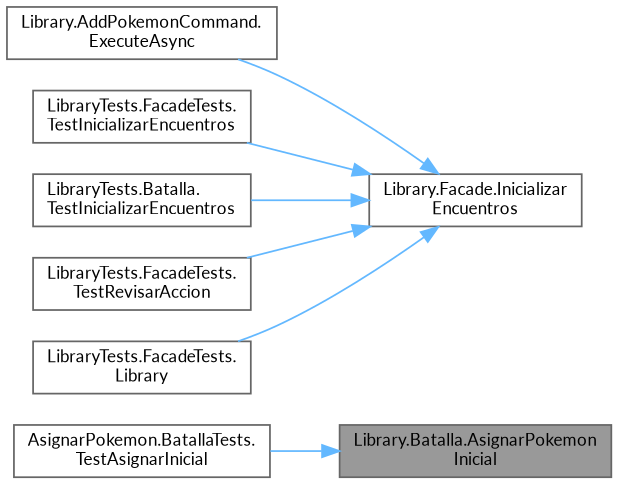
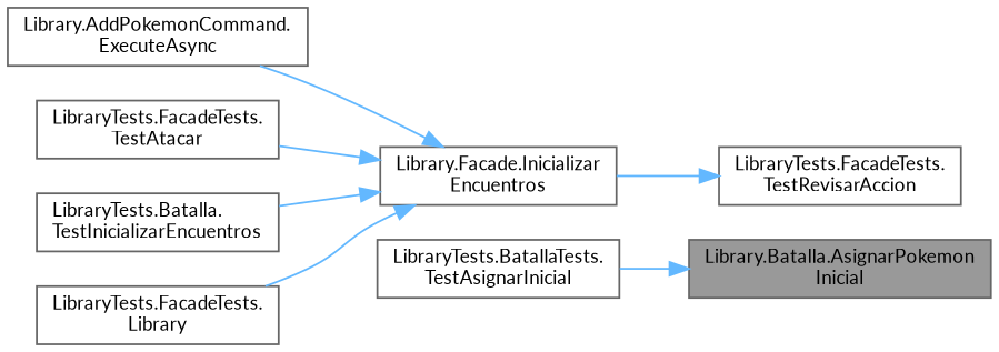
  digraph {
    fontname=Lato
    rankdir=RL
    node [color=grey40 fillcolor=white fontname=Lato fontsize=10 shape=box style=filled]
    edge [color=steelblue1 dir=back fontname=Lato fontsize=10 labelfontname=Helvetica labelfontsize=10 style=solid]
    n1 [color=gray40 fillcolor=grey60 fontcolor=black height=0.2 label="Library.Batalla.AsignarPokemon\lInicial" width=0.4]
-   n2 [height=0.2 label="AsignarPokemon.BatallaTests.\lTestAsignarInicial" width=0.4]
+   n2 [height=0.2 label="LibraryTests.BatallaTests.\lTestAsignarInicial" width=0.4]
    n3 [height=0.2 label="Library.Facade.Inicializar\lEncuentros" width=0.4]
    n4 [height=0.2 label="Library.AddPokemonCommand.\lExecuteAsync" width=0.4]
-   n5 [height=0.2 label="LibraryTests.FacadeTests.\lTestInicializarEncuentros" width=0.4]
+   n5 [height=0.2 label="LibraryTests.FacadeTests.\lTestAtacar" width=0.4]
    n6 [height=0.2 label="LibraryTests.Batalla.\lTestInicializarEncuentros" width=0.4]
    n7 [height=0.2 label="LibraryTests.FacadeTests.\lTestRevisarAccion" width=0.4]
    n8 [height=0.2 label="LibraryTests.FacadeTests.\lLibrary" width=0.4]
    n1 -> n2
    n3 -> n4
    n3 -> n5
    n3 -> n6
-   n3 -> n7
+   n7 -> n3
    n3 -> n8
  }
